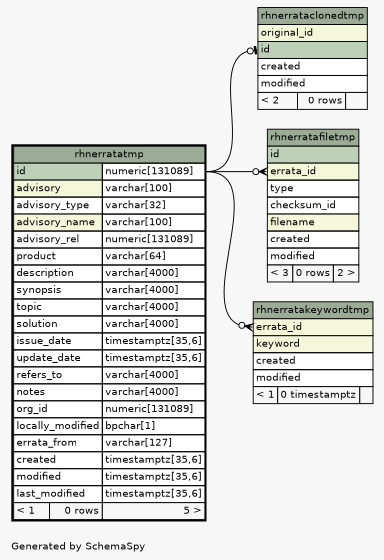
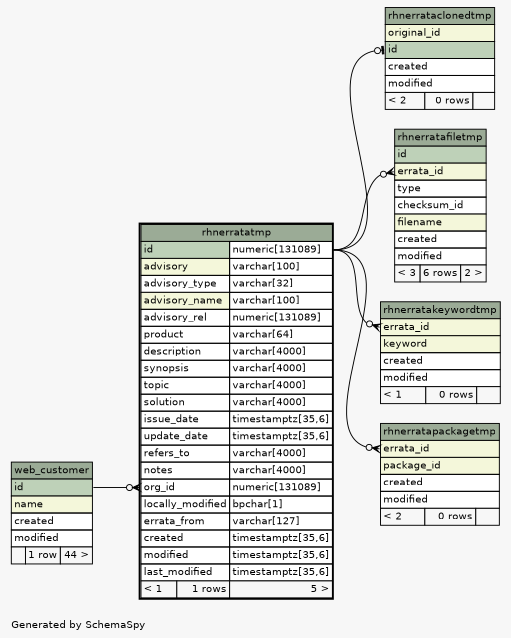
  digraph {
    bgcolor="#f7f7f7"
    fontname=Helvetica
    fontsize=11
    label="\nGenerated by SchemaSpy"
    labeljust=l
    nodesep=0.18
    rankdir=RL
    ranksep=0.46
    node [fontname=Helvetica fontsize=11 shape=plaintext]
    edge [arrowhead=none arrowsize=0.8 arrowtail=crowodot dir=back headport="id.type:e" tailport="errata_id:w"]
-   n1 [label=<     <TABLE BORDER="2" CELLBORDER="1" CELLSPACING="0" BGCOLOR="#ffffff">       <TR><TD COLSPAN="3" BGCOLOR="#9bab96" ALIGN="CENTER">rhnerratatmp</TD></TR>       <TR><TD PORT="id" COLSPAN="2" BGCOLOR="#bed1b8" ALIGN="LEFT">id</TD><TD PORT="id.type" ALIGN="LEFT">numeric[131089]</TD></TR>       <TR><TD PORT="advisory" COLSPAN="2" BGCOLOR="#f4f7da" ALIGN="LEFT">advisory</TD><TD PORT="advisory.type" ALIGN="LEFT">varchar[100]</TD></TR>       <TR><TD PORT="advisory_type" COLSPAN="2" ALIGN="LEFT">advisory_type</TD><TD PORT="advisory_type.type" ALIGN="LEFT">varchar[32]</TD></TR>       <TR><TD PORT="advisory_name" COLSPAN="2" BGCOLOR="#f4f7da" ALIGN="LEFT">advisory_name</TD><TD PORT="advisory_name.type" ALIGN="LEFT">varchar[100]</TD></TR>       <TR><TD PORT="advisory_rel" COLSPAN="2" ALIGN="LEFT">advisory_rel</TD><TD PORT="advisory_rel.type" ALIGN="LEFT">numeric[131089]</TD></TR>       <TR><TD PORT="product" COLSPAN="2" ALIGN="LEFT">product</TD><TD PORT="product.type" ALIGN="LEFT">varchar[64]</TD></TR>       <TR><TD PORT="description" COLSPAN="2" ALIGN="LEFT">description</TD><TD PORT="description.type" ALIGN="LEFT">varchar[4000]</TD></TR>       <TR><TD PORT="synopsis" COLSPAN="2" ALIGN="LEFT">synopsis</TD><TD PORT="synopsis.type" ALIGN="LEFT">varchar[4000]</TD></TR>       <TR><TD PORT="topic" COLSPAN="2" ALIGN="LEFT">topic</TD><TD PORT="topic.type" ALIGN="LEFT">varchar[4000]</TD></TR>       <TR><TD PORT="solution" COLSPAN="2" ALIGN="LEFT">solution</TD><TD PORT="solution.type" ALIGN="LEFT">varchar[4000]</TD></TR>       <TR><TD PORT="issue_date" COLSPAN="2" ALIGN="LEFT">issue_date</TD><TD PORT="issue_date.type" ALIGN="LEFT">timestamptz[35,6]</TD></TR>       <TR><TD PORT="update_date" COLSPAN="2" ALIGN="LEFT">update_date</TD><TD PORT="update_date.type" ALIGN="LEFT">timestamptz[35,6]</TD></TR>       <TR><TD PORT="refers_to" COLSPAN="2" ALIGN="LEFT">refers_to</TD><TD PORT="refers_to.type" ALIGN="LEFT">varchar[4000]</TD></TR>       <TR><TD PORT="notes" COLSPAN="2" ALIGN="LEFT">notes</TD><TD PORT="notes.type" ALIGN="LEFT">varchar[4000]</TD></TR>       <TR><TD PORT="org_id" COLSPAN="2" ALIGN="LEFT">org_id</TD><TD PORT="org_id.type" ALIGN="LEFT">numeric[131089]</TD></TR>       <TR><TD PORT="locally_modified" COLSPAN="2" ALIGN="LEFT">locally_modified</TD><TD PORT="locally_modified.type" ALIGN="LEFT">bpchar[1]</TD></TR>       <TR><TD PORT="errata_from" COLSPAN="2" ALIGN="LEFT">errata_from</TD><TD PORT="errata_from.type" ALIGN="LEFT">varchar[127]</TD></TR>       <TR><TD PORT="created" COLSPAN="2" ALIGN="LEFT">created</TD><TD PORT="created.type" ALIGN="LEFT">timestamptz[35,6]</TD></TR>       <TR><TD PORT="modified" COLSPAN="2" ALIGN="LEFT">modified</TD><TD PORT="modified.type" ALIGN="LEFT">timestamptz[35,6]</TD></TR>       <TR><TD PORT="last_modified" COLSPAN="2" ALIGN="LEFT">last_modified</TD><TD PORT="last_modified.type" ALIGN="LEFT">timestamptz[35,6]</TD></TR>       <TR><TD ALIGN="LEFT" BGCOLOR="#f7f7f7">&lt; 1</TD><TD ALIGN="RIGHT" BGCOLOR="#f7f7f7">0 rows</TD><TD ALIGN="RIGHT" BGCOLOR="#f7f7f7">5 &gt;</TD></TR>     </TABLE>>]
+   n1 [label=<     <TABLE BORDER="2" CELLBORDER="1" CELLSPACING="0" BGCOLOR="#ffffff">       <TR><TD COLSPAN="3" BGCOLOR="#9bab96" ALIGN="CENTER">rhnerratatmp</TD></TR>       <TR><TD PORT="id" COLSPAN="2" BGCOLOR="#bed1b8" ALIGN="LEFT">id</TD><TD PORT="id.type" ALIGN="LEFT">numeric[131089]</TD></TR>       <TR><TD PORT="advisory" COLSPAN="2" BGCOLOR="#f4f7da" ALIGN="LEFT">advisory</TD><TD PORT="advisory.type" ALIGN="LEFT">varchar[100]</TD></TR>       <TR><TD PORT="advisory_type" COLSPAN="2" ALIGN="LEFT">advisory_type</TD><TD PORT="advisory_type.type" ALIGN="LEFT">varchar[32]</TD></TR>       <TR><TD PORT="advisory_name" COLSPAN="2" BGCOLOR="#f4f7da" ALIGN="LEFT">advisory_name</TD><TD PORT="advisory_name.type" ALIGN="LEFT">varchar[100]</TD></TR>       <TR><TD PORT="advisory_rel" COLSPAN="2" ALIGN="LEFT">advisory_rel</TD><TD PORT="advisory_rel.type" ALIGN="LEFT">numeric[131089]</TD></TR>       <TR><TD PORT="product" COLSPAN="2" ALIGN="LEFT">product</TD><TD PORT="product.type" ALIGN="LEFT">varchar[64]</TD></TR>       <TR><TD PORT="description" COLSPAN="2" ALIGN="LEFT">description</TD><TD PORT="description.type" ALIGN="LEFT">varchar[4000]</TD></TR>       <TR><TD PORT="synopsis" COLSPAN="2" ALIGN="LEFT">synopsis</TD><TD PORT="synopsis.type" ALIGN="LEFT">varchar[4000]</TD></TR>       <TR><TD PORT="topic" COLSPAN="2" ALIGN="LEFT">topic</TD><TD PORT="topic.type" ALIGN="LEFT">varchar[4000]</TD></TR>       <TR><TD PORT="solution" COLSPAN="2" ALIGN="LEFT">solution</TD><TD PORT="solution.type" ALIGN="LEFT">varchar[4000]</TD></TR>       <TR><TD PORT="issue_date" COLSPAN="2" ALIGN="LEFT">issue_date</TD><TD PORT="issue_date.type" ALIGN="LEFT">timestamptz[35,6]</TD></TR>       <TR><TD PORT="update_date" COLSPAN="2" ALIGN="LEFT">update_date</TD><TD PORT="update_date.type" ALIGN="LEFT">timestamptz[35,6]</TD></TR>       <TR><TD PORT="refers_to" COLSPAN="2" ALIGN="LEFT">refers_to</TD><TD PORT="refers_to.type" ALIGN="LEFT">varchar[4000]</TD></TR>       <TR><TD PORT="notes" COLSPAN="2" ALIGN="LEFT">notes</TD><TD PORT="notes.type" ALIGN="LEFT">varchar[4000]</TD></TR>       <TR><TD PORT="org_id" COLSPAN="2" ALIGN="LEFT">org_id</TD><TD PORT="org_id.type" ALIGN="LEFT">numeric[131089]</TD></TR>       <TR><TD PORT="locally_modified" COLSPAN="2" ALIGN="LEFT">locally_modified</TD><TD PORT="locally_modified.type" ALIGN="LEFT">bpchar[1]</TD></TR>       <TR><TD PORT="errata_from" COLSPAN="2" ALIGN="LEFT">errata_from</TD><TD PORT="errata_from.type" ALIGN="LEFT">varchar[127]</TD></TR>       <TR><TD PORT="created" COLSPAN="2" ALIGN="LEFT">created</TD><TD PORT="created.type" ALIGN="LEFT">timestamptz[35,6]</TD></TR>       <TR><TD PORT="modified" COLSPAN="2" ALIGN="LEFT">modified</TD><TD PORT="modified.type" ALIGN="LEFT">timestamptz[35,6]</TD></TR>       <TR><TD PORT="last_modified" COLSPAN="2" ALIGN="LEFT">last_modified</TD><TD PORT="last_modified.type" ALIGN="LEFT">timestamptz[35,6]</TD></TR>       <TR><TD ALIGN="LEFT" BGCOLOR="#f7f7f7">&lt; 1</TD><TD ALIGN="RIGHT" BGCOLOR="#f7f7f7">1 rows</TD><TD ALIGN="RIGHT" BGCOLOR="#f7f7f7">5 &gt;</TD></TR>     </TABLE>>]
+   n2 [label=<     <TABLE BORDER="0" CELLBORDER="1" CELLSPACING="0" BGCOLOR="#ffffff">       <TR><TD COLSPAN="3" BGCOLOR="#9bab96" ALIGN="CENTER">web_customer</TD></TR>       <TR><TD PORT="id" COLSPAN="3" BGCOLOR="#bed1b8" ALIGN="LEFT">id</TD></TR>       <TR><TD PORT="name" COLSPAN="3" BGCOLOR="#f4f7da" ALIGN="LEFT">name</TD></TR>       <TR><TD PORT="created" COLSPAN="3" ALIGN="LEFT">created</TD></TR>       <TR><TD PORT="modified" COLSPAN="3" ALIGN="LEFT">modified</TD></TR>       <TR><TD ALIGN="LEFT" BGCOLOR="#f7f7f7">  </TD><TD ALIGN="RIGHT" BGCOLOR="#f7f7f7">1 row</TD><TD ALIGN="RIGHT" BGCOLOR="#f7f7f7">44 &gt;</TD></TR>     </TABLE>>]
    n3 [label=<     <TABLE BORDER="0" CELLBORDER="1" CELLSPACING="0" BGCOLOR="#ffffff">       <TR><TD COLSPAN="3" BGCOLOR="#9bab96" ALIGN="CENTER">rhnerrataclonedtmp</TD></TR>       <TR><TD PORT="original_id" COLSPAN="3" BGCOLOR="#f4f7da" ALIGN="LEFT">original_id</TD></TR>       <TR><TD PORT="id" COLSPAN="3" BGCOLOR="#bed1b8" ALIGN="LEFT">id</TD></TR>       <TR><TD PORT="created" COLSPAN="3" ALIGN="LEFT">created</TD></TR>       <TR><TD PORT="modified" COLSPAN="3" ALIGN="LEFT">modified</TD></TR>       <TR><TD ALIGN="LEFT" BGCOLOR="#f7f7f7">&lt; 2</TD><TD ALIGN="RIGHT" BGCOLOR="#f7f7f7">0 rows</TD><TD ALIGN="RIGHT" BGCOLOR="#f7f7f7">  </TD></TR>     </TABLE>>]
-   n4 [label=<     <TABLE BORDER="0" CELLBORDER="1" CELLSPACING="0" BGCOLOR="#ffffff">       <TR><TD COLSPAN="3" BGCOLOR="#9bab96" ALIGN="CENTER">rhnerratafiletmp</TD></TR>       <TR><TD PORT="id" COLSPAN="3" BGCOLOR="#bed1b8" ALIGN="LEFT">id</TD></TR>       <TR><TD PORT="errata_id" COLSPAN="3" BGCOLOR="#f4f7da" ALIGN="LEFT">errata_id</TD></TR>       <TR><TD PORT="type" COLSPAN="3" ALIGN="LEFT">type</TD></TR>       <TR><TD PORT="checksum_id" COLSPAN="3" ALIGN="LEFT">checksum_id</TD></TR>       <TR><TD PORT="filename" COLSPAN="3" BGCOLOR="#f4f7da" ALIGN="LEFT">filename</TD></TR>       <TR><TD PORT="created" COLSPAN="3" ALIGN="LEFT">created</TD></TR>       <TR><TD PORT="modified" COLSPAN="3" ALIGN="LEFT">modified</TD></TR>       <TR><TD ALIGN="LEFT" BGCOLOR="#f7f7f7">&lt; 3</TD><TD ALIGN="RIGHT" BGCOLOR="#f7f7f7">0 rows</TD><TD ALIGN="RIGHT" BGCOLOR="#f7f7f7">2 &gt;</TD></TR>     </TABLE>>]
-   n5 [label=<     <TABLE BORDER="0" CELLBORDER="1" CELLSPACING="0" BGCOLOR="#ffffff">       <TR><TD COLSPAN="3" BGCOLOR="#9bab96" ALIGN="CENTER">rhnerratakeywordtmp</TD></TR>       <TR><TD PORT="errata_id" COLSPAN="3" BGCOLOR="#f4f7da" ALIGN="LEFT">errata_id</TD></TR>       <TR><TD PORT="keyword" COLSPAN="3" BGCOLOR="#f4f7da" ALIGN="LEFT">keyword</TD></TR>       <TR><TD PORT="created" COLSPAN="3" ALIGN="LEFT">created</TD></TR>       <TR><TD PORT="modified" COLSPAN="3" ALIGN="LEFT">modified</TD></TR>       <TR><TD ALIGN="LEFT" BGCOLOR="#f7f7f7">&lt; 1</TD><TD ALIGN="RIGHT" BGCOLOR="#f7f7f7">0 timestamptz</TD><TD ALIGN="RIGHT" BGCOLOR="#f7f7f7">  </TD></TR>     </TABLE>>]
+   n4 [label=<     <TABLE BORDER="0" CELLBORDER="1" CELLSPACING="0" BGCOLOR="#ffffff">       <TR><TD COLSPAN="3" BGCOLOR="#9bab96" ALIGN="CENTER">rhnerratafiletmp</TD></TR>       <TR><TD PORT="id" COLSPAN="3" BGCOLOR="#bed1b8" ALIGN="LEFT">id</TD></TR>       <TR><TD PORT="errata_id" COLSPAN="3" BGCOLOR="#f4f7da" ALIGN="LEFT">errata_id</TD></TR>       <TR><TD PORT="type" COLSPAN="3" ALIGN="LEFT">type</TD></TR>       <TR><TD PORT="checksum_id" COLSPAN="3" ALIGN="LEFT">checksum_id</TD></TR>       <TR><TD PORT="filename" COLSPAN="3" BGCOLOR="#f4f7da" ALIGN="LEFT">filename</TD></TR>       <TR><TD PORT="created" COLSPAN="3" ALIGN="LEFT">created</TD></TR>       <TR><TD PORT="modified" COLSPAN="3" ALIGN="LEFT">modified</TD></TR>       <TR><TD ALIGN="LEFT" BGCOLOR="#f7f7f7">&lt; 3</TD><TD ALIGN="RIGHT" BGCOLOR="#f7f7f7">6 rows</TD><TD ALIGN="RIGHT" BGCOLOR="#f7f7f7">2 &gt;</TD></TR>     </TABLE>>]
+   n5 [label=<     <TABLE BORDER="0" CELLBORDER="1" CELLSPACING="0" BGCOLOR="#ffffff">       <TR><TD COLSPAN="3" BGCOLOR="#9bab96" ALIGN="CENTER">rhnerratakeywordtmp</TD></TR>       <TR><TD PORT="errata_id" COLSPAN="3" BGCOLOR="#f4f7da" ALIGN="LEFT">errata_id</TD></TR>       <TR><TD PORT="keyword" COLSPAN="3" BGCOLOR="#f4f7da" ALIGN="LEFT">keyword</TD></TR>       <TR><TD PORT="created" COLSPAN="3" ALIGN="LEFT">created</TD></TR>       <TR><TD PORT="modified" COLSPAN="3" ALIGN="LEFT">modified</TD></TR>       <TR><TD ALIGN="LEFT" BGCOLOR="#f7f7f7">&lt; 1</TD><TD ALIGN="RIGHT" BGCOLOR="#f7f7f7">0 rows</TD><TD ALIGN="RIGHT" BGCOLOR="#f7f7f7">  </TD></TR>     </TABLE>>]
+   n6 [label=<     <TABLE BORDER="0" CELLBORDER="1" CELLSPACING="0" BGCOLOR="#ffffff">       <TR><TD COLSPAN="3" BGCOLOR="#9bab96" ALIGN="CENTER">rhnerratapackagetmp</TD></TR>       <TR><TD PORT="errata_id" COLSPAN="3" BGCOLOR="#f4f7da" ALIGN="LEFT">errata_id</TD></TR>       <TR><TD PORT="package_id" COLSPAN="3" BGCOLOR="#f4f7da" ALIGN="LEFT">package_id</TD></TR>       <TR><TD PORT="created" COLSPAN="3" ALIGN="LEFT">created</TD></TR>       <TR><TD PORT="modified" COLSPAN="3" ALIGN="LEFT">modified</TD></TR>       <TR><TD ALIGN="LEFT" BGCOLOR="#f7f7f7">&lt; 2</TD><TD ALIGN="RIGHT" BGCOLOR="#f7f7f7">0 rows</TD><TD ALIGN="RIGHT" BGCOLOR="#f7f7f7">  </TD></TR>     </TABLE>>]
+   n1 -> n2 [headport="id:e" tailport="org_id:w"]
    n3 -> n1 [arrowtail=teeodot tailport="id:w"]
    n4 -> n1
    n5 -> n1
+   n6 -> n1
  }
